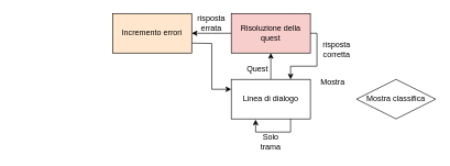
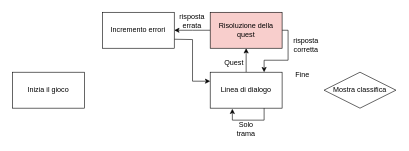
  <mxCell id="0" />
  <mxCell id="1" parent="0" />
+ <mxCell id="2" value="Inizia il gioco" style="rounded=0;whiteSpace=wrap;html=1;" vertex="1" parent="1"><mxGeometry x="20" y="120" width="120" height="60" as="geometry" /></mxCell>
  <mxCell id="3" style="edgeStyle=orthogonalEdgeStyle;rounded=0;orthogonalLoop=1;jettySize=auto;html=1;exitX=0.5;exitY=0;exitDx=0;exitDy=0;entryX=0.5;entryY=1;entryDx=0;entryDy=0;" edge="1" parent="1" source="4" target="7"><mxGeometry relative="1" as="geometry" /></mxCell>
  <mxCell id="4" value="Linea di dialogo" style="rounded=0;whiteSpace=wrap;html=1;" vertex="1" parent="1"><mxGeometry x="350" y="120" width="120" height="60" as="geometry" /></mxCell>
  <mxCell id="5" style="edgeStyle=orthogonalEdgeStyle;rounded=0;orthogonalLoop=1;jettySize=auto;html=1;exitX=1;exitY=0.5;exitDx=0;exitDy=0;entryX=0.75;entryY=0;entryDx=0;entryDy=0;" edge="1" parent="1" source="7" target="4"><mxGeometry relative="1" as="geometry"><Array as="points"><mxPoint x="480" y="50" /><mxPoint x="480" y="100" /><mxPoint x="440" y="100" /></Array></mxGeometry></mxCell>
  <mxCell id="6" style="edgeStyle=orthogonalEdgeStyle;rounded=0;orthogonalLoop=1;jettySize=auto;html=1;exitX=0;exitY=0.5;exitDx=0;exitDy=0;entryX=1;entryY=0.5;entryDx=0;entryDy=0;" edge="1" parent="1" source="7"><mxGeometry relative="1" as="geometry"><mxPoint x="290" y="50" as="targetPoint" /></mxGeometry></mxCell>
  <mxCell id="7" value="Risoluzione della quest" style="rounded=0;whiteSpace=wrap;html=1;fillColor=#f8cecc;" vertex="1" parent="1"><mxGeometry x="350" y="20" width="120" height="60" as="geometry" /></mxCell>
  <mxCell id="8" value="Quest" style="text;html=1;align=center;verticalAlign=middle;whiteSpace=wrap;rounded=0;" vertex="1" parent="1"><mxGeometry x="360" y="90" width="60" height="30" as="geometry" /></mxCell>
  <mxCell id="9" style="edgeStyle=orthogonalEdgeStyle;rounded=0;orthogonalLoop=1;jettySize=auto;html=1;exitX=0.75;exitY=1;exitDx=0;exitDy=0;entryX=0.308;entryY=1.017;entryDx=0;entryDy=0;entryPerimeter=0;" edge="1" parent="1" source="4" target="4"><mxGeometry relative="1" as="geometry" /></mxCell>
  <mxCell id="10" value="Solo trama" style="text;html=1;align=center;verticalAlign=middle;whiteSpace=wrap;rounded=0;" vertex="1" parent="1"><mxGeometry x="380" y="200" width="60" height="30" as="geometry" /></mxCell>
  <mxCell id="11" style="edgeStyle=orthogonalEdgeStyle;rounded=0;orthogonalLoop=1;jettySize=auto;html=1;exitX=1;exitY=0.75;exitDx=0;exitDy=0;entryX=0;entryY=0.25;entryDx=0;entryDy=0;" edge="1" parent="1" target="4"><mxGeometry relative="1" as="geometry"><mxPoint x="290" y="65" as="sourcePoint" /></mxGeometry></mxCell>
- <mxCell id="12" value="Incremento errori" style="rounded=0;whiteSpace=wrap;html=1;fillColor=#ffe6cc;" vertex="1" parent="1"><mxGeometry x="170" y="20" width="120" height="60" as="geometry" /></mxCell>
+ <mxCell id="12" value="Incremento errori" style="rounded=0;whiteSpace=wrap;html=1;" vertex="1" parent="1"><mxGeometry x="170" y="20" width="120" height="60" as="geometry" /></mxCell>
  <mxCell id="13" value="risposta errata" style="text;html=1;align=center;verticalAlign=middle;whiteSpace=wrap;rounded=0;" vertex="1" parent="1"><mxGeometry x="290" y="20" width="60" height="30" as="geometry" /></mxCell>
  <mxCell id="14" value="risposta corretta" style="text;html=1;align=center;verticalAlign=middle;whiteSpace=wrap;rounded=0;" vertex="1" parent="1"><mxGeometry x="480" y="60" width="60" height="30" as="geometry" /></mxCell>
- <mxCell id="15" value="Mostra" style="text;html=1;align=center;verticalAlign=middle;whiteSpace=wrap;rounded=0;" vertex="1" parent="1"><mxGeometry x="474" y="110" width="60" height="30" as="geometry" /></mxCell>
+ <mxCell id="15" value="Fine" style="text;html=1;align=center;verticalAlign=middle;whiteSpace=wrap;rounded=0;" vertex="1" parent="1"><mxGeometry x="474" y="110" width="60" height="30" as="geometry" /></mxCell>
  <mxCell id="16" value="Mostra classifica" style="rhombus;whiteSpace=wrap;html=1;" vertex="1" parent="1"><mxGeometry x="540" y="120" width="120" height="60" as="geometry" /></mxCell>
